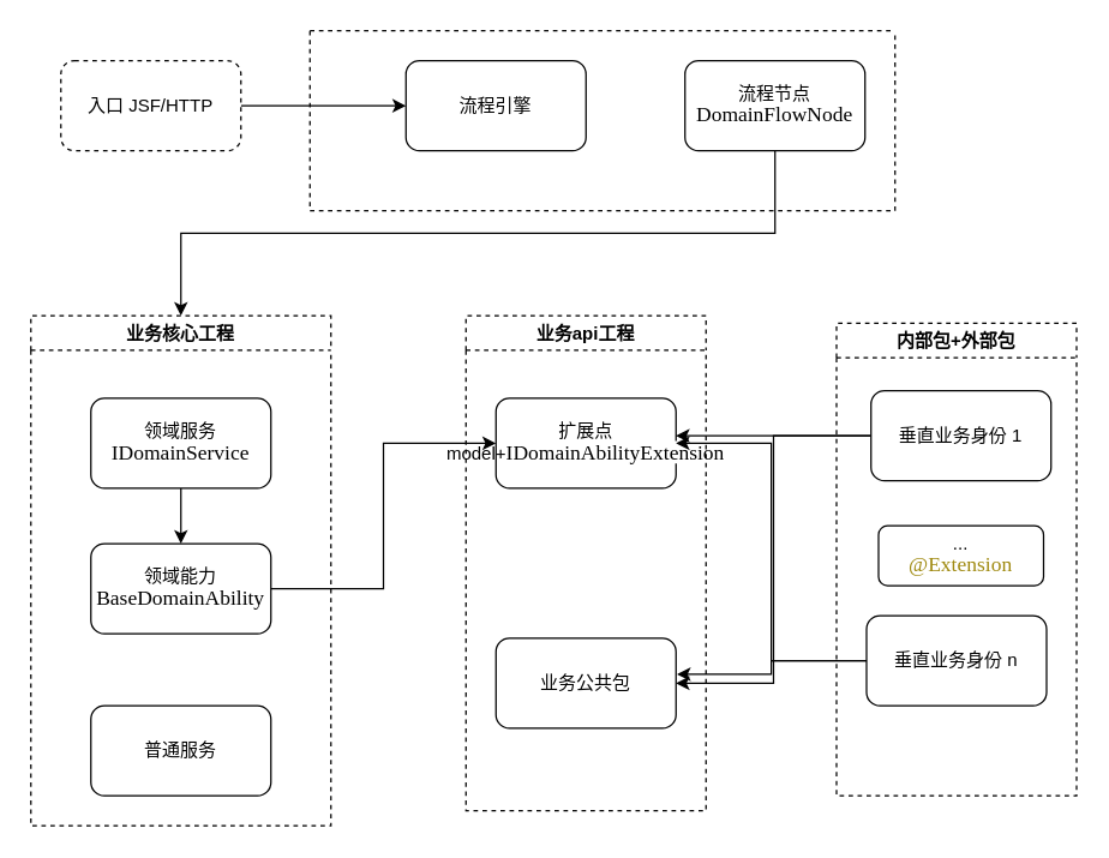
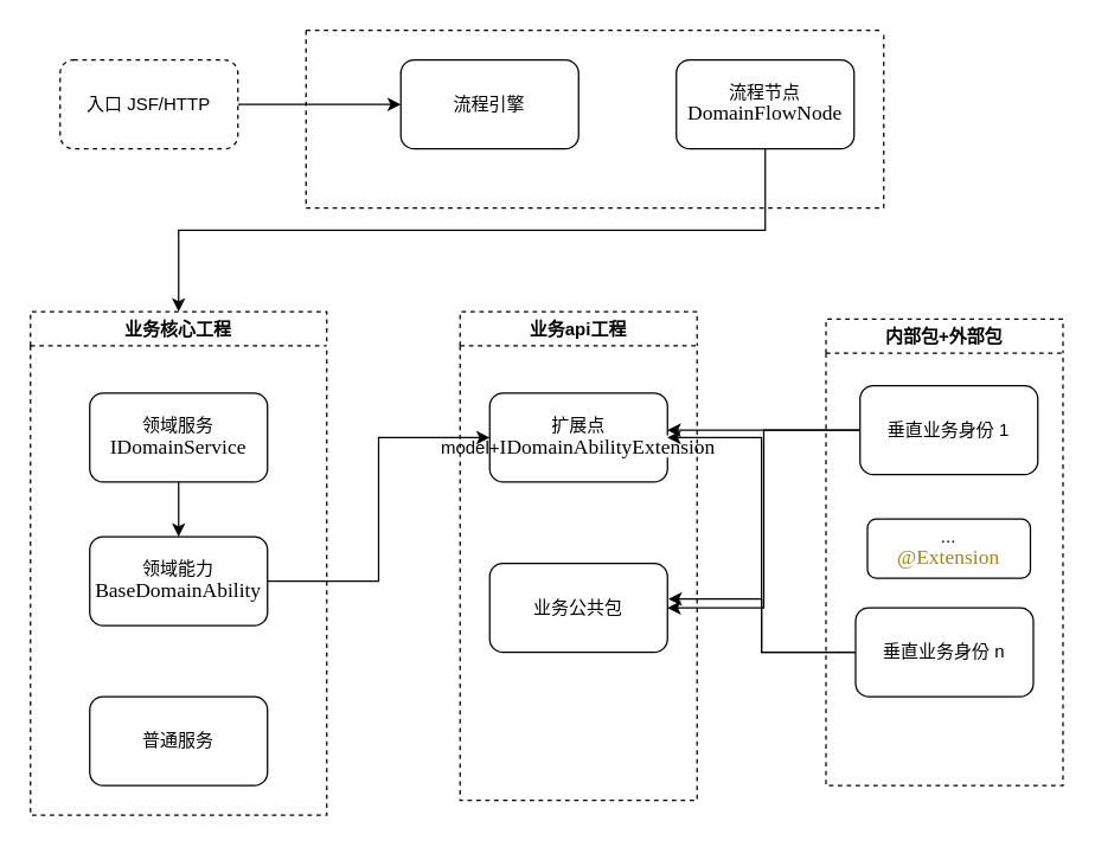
  <mxCell id="0" />
  <mxCell id="1" parent="0" />
  <mxCell id="2" value="" style="edgeStyle=orthogonalEdgeStyle;rounded=0;orthogonalLoop=1;jettySize=auto;html=1;" edge="1" parent="1" source="3" target="5"><mxGeometry relative="1" as="geometry" /></mxCell>
  <mxCell id="3" value="领域服务&lt;span style=&quot;background-color: rgb(255 , 255 , 255) ; font-family: &amp;#34;jetbrains mono&amp;#34; ; font-size: 10.5pt&quot;&gt;IDomainService&lt;/span&gt;" style="rounded=1;whiteSpace=wrap;html=1;" vertex="1" parent="1"><mxGeometry x="60" y="265" width="120" height="60" as="geometry" /></mxCell>
  <mxCell id="4" style="edgeStyle=orthogonalEdgeStyle;rounded=0;orthogonalLoop=1;jettySize=auto;html=1;entryX=0;entryY=0.5;entryDx=0;entryDy=0;" edge="1" parent="1" source="5" target="6"><mxGeometry relative="1" as="geometry" /></mxCell>
  <mxCell id="5" value="领域能力&lt;span style=&quot;background-color: rgb(255 , 255 , 255) ; font-family: &amp;#34;jetbrains mono&amp;#34; ; font-size: 10.5pt&quot;&gt;BaseDomainAbility&lt;/span&gt;" style="rounded=1;whiteSpace=wrap;html=1;" vertex="1" parent="1"><mxGeometry x="60" y="362" width="120" height="60" as="geometry" /></mxCell>
  <mxCell id="6" value="扩展点&lt;br&gt;model+&lt;span style=&quot;background-color: rgb(255 , 255 , 255) ; font-family: &amp;#34;jetbrains mono&amp;#34; ; font-size: 10.5pt&quot;&gt;IDomainAbilityExtension&lt;/span&gt;" style="rounded=1;whiteSpace=wrap;html=1;" vertex="1" parent="1"><mxGeometry x="330" y="265" width="120" height="60" as="geometry" /></mxCell>
- <mxCell id="7" value="业务公共包" style="rounded=1;whiteSpace=wrap;html=1;" vertex="1" parent="1"><mxGeometry x="330" y="425" width="120" height="60" as="geometry" /></mxCell>
+ <mxCell id="7" value="业务公共包" style="rounded=1;whiteSpace=wrap;html=1;" vertex="1" parent="1"><mxGeometry x="330" y="380" width="120" height="60" as="geometry" /></mxCell>
  <mxCell id="8" style="edgeStyle=orthogonalEdgeStyle;rounded=0;orthogonalLoop=1;jettySize=auto;html=1;" edge="1" parent="1" source="10"><mxGeometry relative="1" as="geometry"><mxPoint x="450" y="290" as="targetPoint" /></mxGeometry></mxCell>
  <mxCell id="9" style="edgeStyle=orthogonalEdgeStyle;rounded=0;orthogonalLoop=1;jettySize=auto;html=1;entryX=1;entryY=0.5;entryDx=0;entryDy=0;" edge="1" parent="1" source="10" target="7"><mxGeometry relative="1" as="geometry" /></mxCell>
  <mxCell id="10" value="垂直业务身份 1" style="rounded=1;whiteSpace=wrap;html=1;" vertex="1" parent="1"><mxGeometry x="580" y="260" width="120" height="60" as="geometry" /></mxCell>
  <mxCell id="11" style="edgeStyle=orthogonalEdgeStyle;rounded=0;orthogonalLoop=1;jettySize=auto;html=1;entryX=1;entryY=0.5;entryDx=0;entryDy=0;" edge="1" parent="1" source="18" target="6"><mxGeometry relative="1" as="geometry" /></mxCell>
  <mxCell id="12" style="edgeStyle=orthogonalEdgeStyle;rounded=0;orthogonalLoop=1;jettySize=auto;html=1;entryX=1.006;entryY=0.4;entryDx=0;entryDy=0;entryPerimeter=0;" edge="1" parent="1" source="18" target="7"><mxGeometry relative="1" as="geometry" /></mxCell>
  <mxCell id="13" value="普通服务" style="rounded=1;whiteSpace=wrap;html=1;" vertex="1" parent="1"><mxGeometry x="60" y="470" width="120" height="60" as="geometry" /></mxCell>
  <mxCell id="14" value="...&lt;br&gt;&lt;span style=&quot;color: rgb(158 , 136 , 13) ; background-color: rgb(255 , 255 , 255) ; font-family: &amp;#34;jetbrains mono&amp;#34; ; font-size: 10.5pt&quot;&gt;@Extension&lt;/span&gt;" style="rounded=1;whiteSpace=wrap;html=1;" vertex="1" parent="1"><mxGeometry x="585" y="350" width="110" height="40" as="geometry" /></mxCell>
  <mxCell id="15" value="业务核心工程" style="swimlane;dashed=1;startSize=23;" vertex="1" parent="1"><mxGeometry x="20" y="210" width="200" height="340" as="geometry" /></mxCell>
  <mxCell id="16" value="业务api工程" style="swimlane;dashed=1;startSize=23;" vertex="1" parent="1"><mxGeometry x="310" y="210" width="160" height="330" as="geometry" /></mxCell>
  <mxCell id="17" value="内部包+外部包" style="swimlane;dashed=1;startSize=23;" vertex="1" parent="1"><mxGeometry x="557" y="215" width="160" height="315" as="geometry" /></mxCell>
  <mxCell id="18" value="垂直业务身份 n" style="rounded=1;whiteSpace=wrap;html=1;" vertex="1" parent="17"><mxGeometry x="20" y="195" width="120" height="60" as="geometry" /></mxCell>
  <mxCell id="19" value="" style="swimlane;startSize=0;dashed=1;" vertex="1" parent="1"><mxGeometry x="206" y="20" width="390" height="120" as="geometry" /></mxCell>
  <mxCell id="20" value="流程节点&lt;span style=&quot;background-color: rgb(255 , 255 , 255) ; font-family: &amp;#34;jetbrains mono&amp;#34; ; font-size: 10.5pt&quot;&gt;DomainFlowNode&lt;/span&gt;" style="rounded=1;whiteSpace=wrap;html=1;" vertex="1" parent="19"><mxGeometry x="250" y="20" width="120" height="60" as="geometry" /></mxCell>
  <mxCell id="21" value="流程引擎" style="rounded=1;whiteSpace=wrap;html=1;" vertex="1" parent="19"><mxGeometry x="64" y="20" width="120" height="60" as="geometry" /></mxCell>
  <mxCell id="22" value="" style="edgeStyle=orthogonalEdgeStyle;rounded=0;orthogonalLoop=1;jettySize=auto;html=1;" edge="1" parent="1" source="23" target="21"><mxGeometry relative="1" as="geometry" /></mxCell>
  <mxCell id="23" value="入口 JSF/HTTP" style="rounded=1;whiteSpace=wrap;html=1;dashed=1;" vertex="1" parent="1"><mxGeometry x="40" y="40" width="120" height="60" as="geometry" /></mxCell>
  <mxCell id="24" style="edgeStyle=orthogonalEdgeStyle;rounded=0;orthogonalLoop=1;jettySize=auto;html=1;exitX=0.5;exitY=1;exitDx=0;exitDy=0;" edge="1" parent="1" source="20" target="15"><mxGeometry relative="1" as="geometry" /></mxCell>
